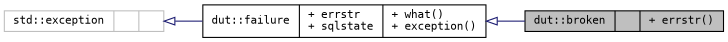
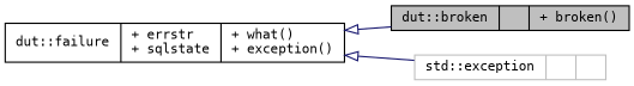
  digraph {
    fontname="DejaVu Sans Mono"
    rankdir=LR
    node [color=black fillcolor=white fontname="DejaVu Sans Mono" fontsize=10 shape=record style=filled]
    edge [arrowtail=onormal color=midnightblue dir=back fontname="DejaVu Sans Mono" fontsize=10 labelfontname=Helvetica labelfontsize=10 style=solid]
-   n1 [fillcolor=grey75 fontcolor=black height=0.2 label="{dut::broken\n||+ errstr()\l}" width=0.4]
+   n1 [fillcolor=grey75 fontcolor=black height=0.2 label="{dut::broken\n||+ broken()\l}" width=0.4]
    n2 [height=0.2 label="{dut::failure\n|+ errstr\l+ sqlstate\l|+ what()\l+ exception()\l}" width=0.4]
    n3 [color=grey75 height=0.2 label="{std::exception\n||}" width=0.4]
    n2 -> n1
-   n3 -> n2
+   n2 -> n3
  }
